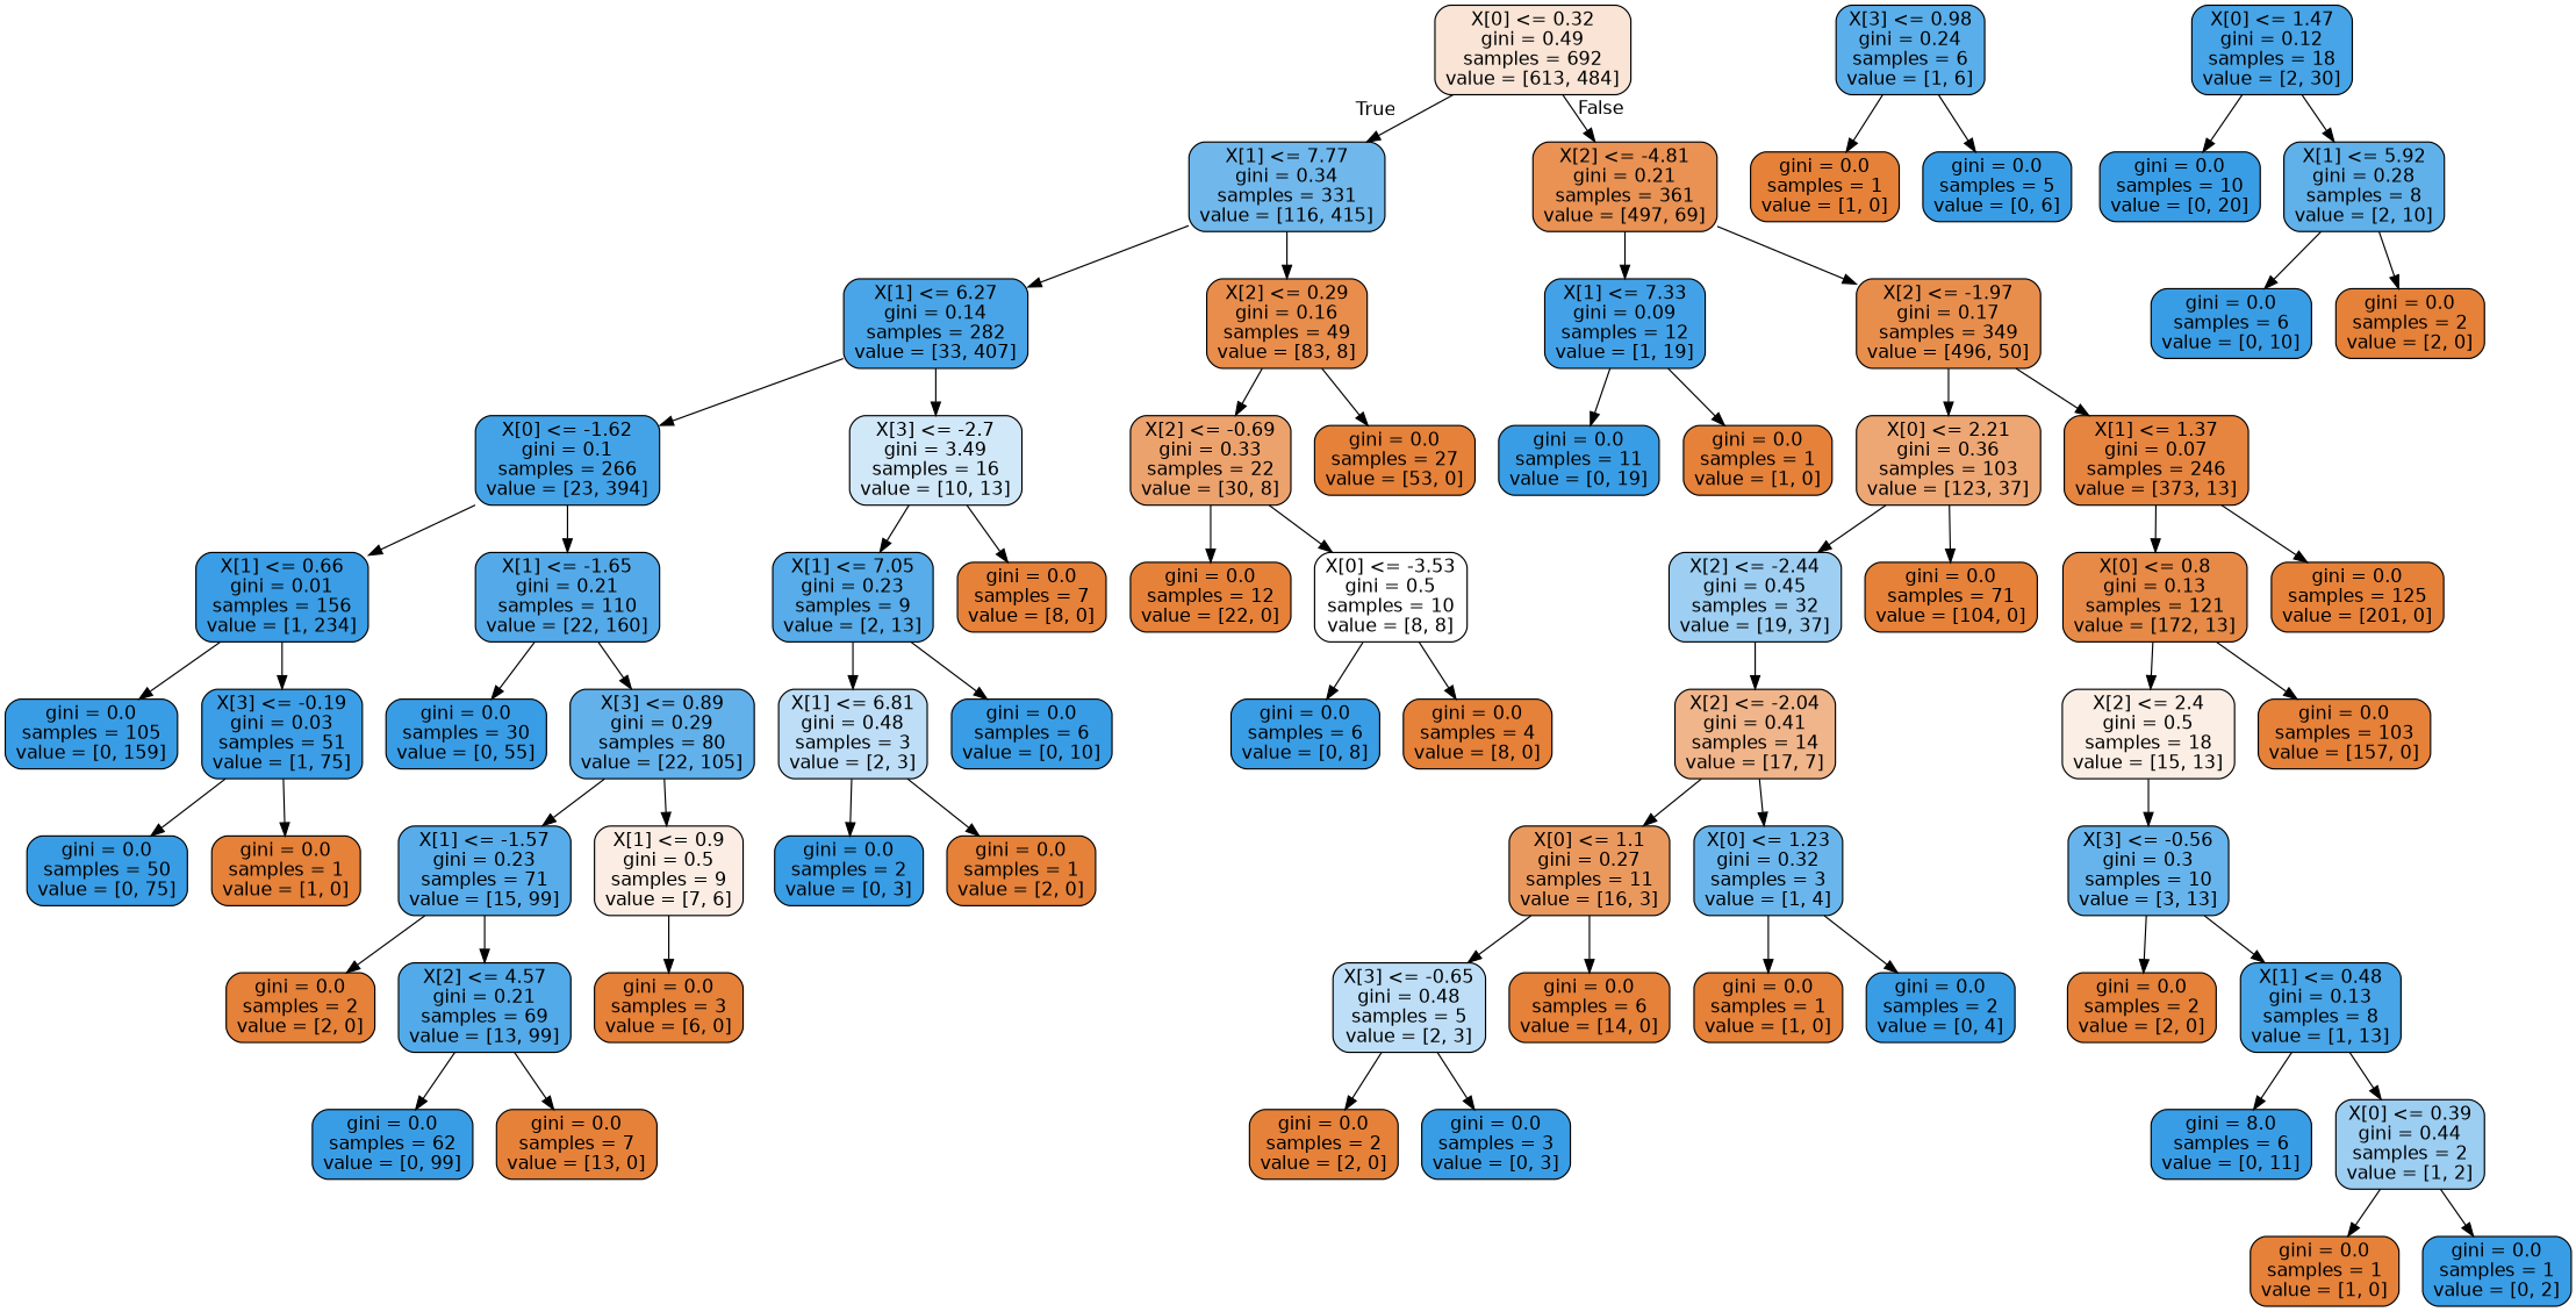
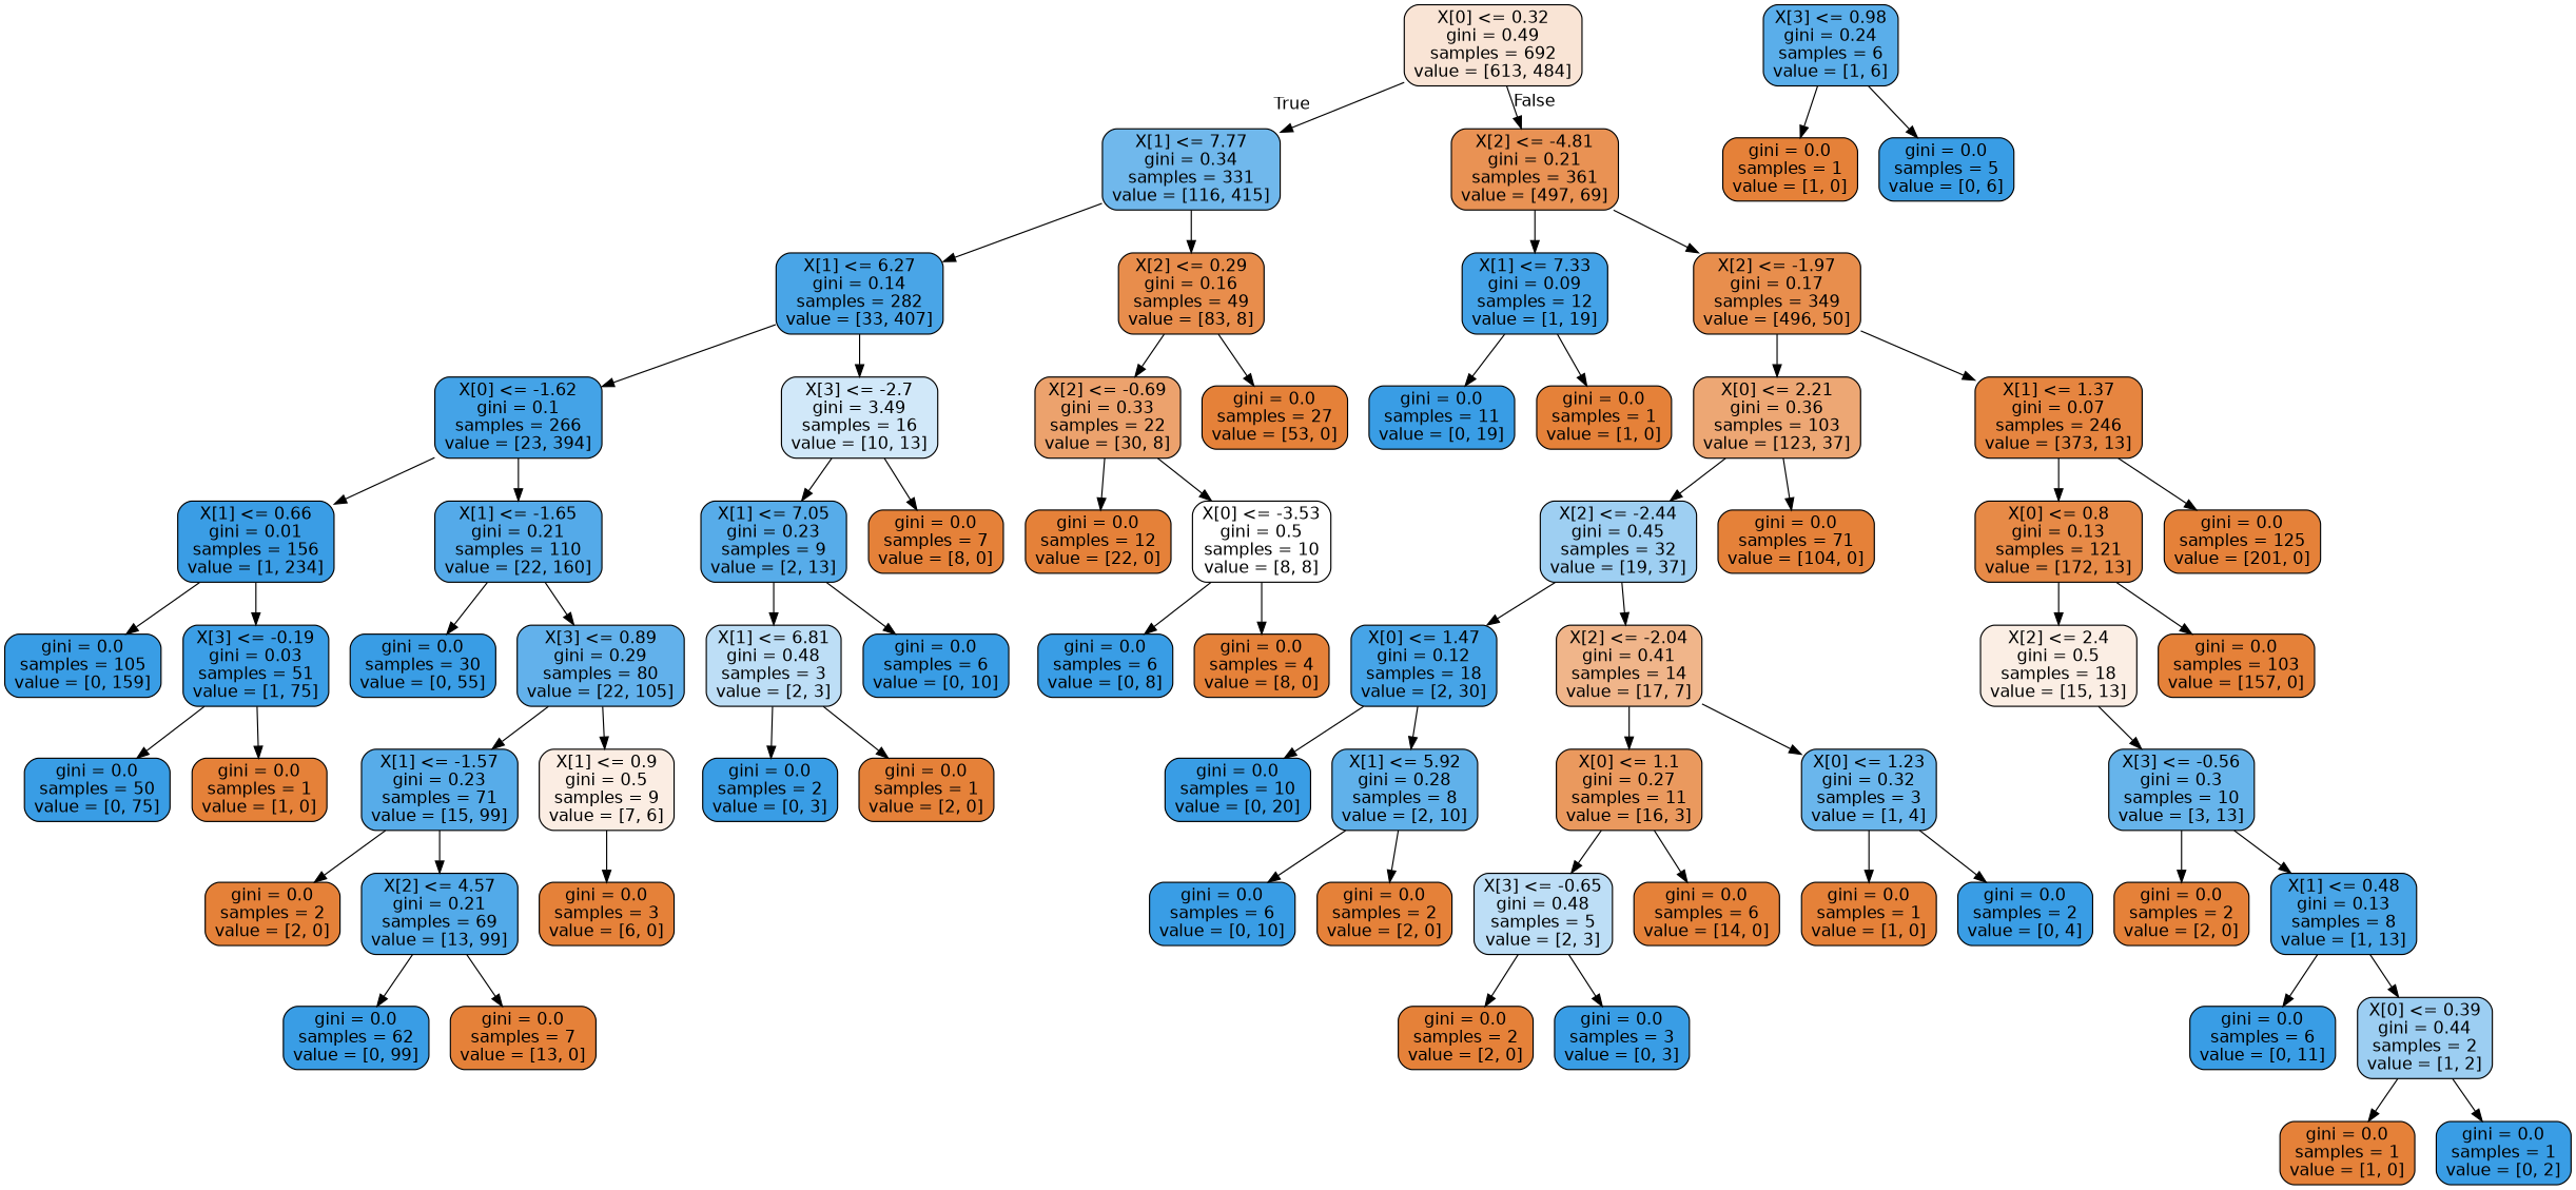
  digraph {
    node [color=black fillcolor="#e58139ff" fontname=helvetica shape=box style="filled, rounded"]
    edge [fontname=helvetica]
    n1 [fillcolor="#e5813936" label="X[0] <= 0.32\ngini = 0.49\nsamples = 692\nvalue = [613, 484]"]
    n2 [fillcolor="#399de5b8" label="X[1] <= 7.77\ngini = 0.34\nsamples = 331\nvalue = [116, 415]"]
    n3 [fillcolor="#e58139dc" label="X[2] <= -4.81\ngini = 0.21\nsamples = 361\nvalue = [497, 69]"]
    n4 [fillcolor="#399de5ea" label="X[1] <= 6.27\ngini = 0.14\nsamples = 282\nvalue = [33, 407]"]
    n5 [fillcolor="#e58139e6" label="X[2] <= 0.29\ngini = 0.16\nsamples = 49\nvalue = [83, 8]"]
    n6 [fillcolor="#399de5f2" label="X[1] <= 7.33\ngini = 0.09\nsamples = 12\nvalue = [1, 19]"]
    n7 [fillcolor="#e58139e5" label="X[2] <= -1.97\ngini = 0.17\nsamples = 349\nvalue = [496, 50]"]
    n8 [fillcolor="#399de5f0" label="X[0] <= -1.62\ngini = 0.1\nsamples = 266\nvalue = [23, 394]"]
    n9 [fillcolor="#399de53b" label="X[3] <= -2.7\ngini = 3.49\nsamples = 16\nvalue = [10, 13]"]
    n10 [fillcolor="#e58139bb" label="X[2] <= -0.69\ngini = 0.33\nsamples = 22\nvalue = [30, 8]"]
    n11 [label="gini = 0.0\nsamples = 27\nvalue = [53, 0]"]
    n12 [fillcolor="#399de5fe" label="X[1] <= 0.66\ngini = 0.01\nsamples = 156\nvalue = [1, 234]"]
    n13 [fillcolor="#399de5dc" label="X[1] <= -1.65\ngini = 0.21\nsamples = 110\nvalue = [22, 160]"]
    n14 [fillcolor="#399de5d8" label="X[1] <= 7.05\ngini = 0.23\nsamples = 9\nvalue = [2, 13]"]
    n15 [label="gini = 0.0\nsamples = 7\nvalue = [8, 0]"]
    n16 [fillcolor="#399de5ff" label="gini = 0.0\nsamples = 105\nvalue = [0, 159]"]
    n17 [fillcolor="#399de5fc" label="X[3] <= -0.19\ngini = 0.03\nsamples = 51\nvalue = [1, 75]"]
    n18 [fillcolor="#399de5ff" label="gini = 0.0\nsamples = 30\nvalue = [0, 55]"]
    n19 [fillcolor="#399de5ca" label="X[3] <= 0.89\ngini = 0.29\nsamples = 80\nvalue = [22, 105]"]
    n20 [fillcolor="#399de5ff" label="gini = 0.0\nsamples = 50\nvalue = [0, 75]"]
    n21 [label="gini = 0.0\nsamples = 1\nvalue = [1, 0]"]
    n22 [fillcolor="#399de5d8" label="X[1] <= -1.57\ngini = 0.23\nsamples = 71\nvalue = [15, 99]"]
    n23 [fillcolor="#e5813924" label="X[1] <= 0.9\ngini = 0.5\nsamples = 9\nvalue = [7, 6]"]
    n24 [label="gini = 0.0\nsamples = 2\nvalue = [2, 0]"]
    n25 [fillcolor="#399de5de" label="X[2] <= 4.57\ngini = 0.21\nsamples = 69\nvalue = [13, 99]"]
    n26 [label="gini = 0.0\nsamples = 3\nvalue = [6, 0]"]
    n27 [fillcolor="#399de5ff" label="gini = 0.0\nsamples = 62\nvalue = [0, 99]"]
    n28 [label="gini = 0.0\nsamples = 7\nvalue = [13, 0]"]
    n29 [fillcolor="#399de5d4" label="X[3] <= 0.98\ngini = 0.24\nsamples = 6\nvalue = [1, 6]"]
    n30 [label="gini = 0.0\nsamples = 1\nvalue = [1, 0]"]
    n31 [fillcolor="#399de5ff" label="gini = 0.0\nsamples = 5\nvalue = [0, 6]"]
    n32 [fillcolor="#399de555" label="X[1] <= 6.81\ngini = 0.48\nsamples = 3\nvalue = [2, 3]"]
    n33 [fillcolor="#399de5ff" label="gini = 0.0\nsamples = 6\nvalue = [0, 10]"]
    n34 [fillcolor="#399de5ff" label="gini = 0.0\nsamples = 2\nvalue = [0, 3]"]
    n35 [label="gini = 0.0\nsamples = 1\nvalue = [2, 0]"]
    n36 [label="gini = 0.0\nsamples = 12\nvalue = [22, 0]"]
    n37 [fillcolor="#e5813900" label="X[0] <= -3.53\ngini = 0.5\nsamples = 10\nvalue = [8, 8]"]
    n38 [fillcolor="#399de5ff" label="gini = 0.0\nsamples = 6\nvalue = [0, 8]"]
    n39 [label="gini = 0.0\nsamples = 4\nvalue = [8, 0]"]
    n40 [fillcolor="#399de5ff" label="gini = 0.0\nsamples = 11\nvalue = [0, 19]"]
    n41 [label="gini = 0.0\nsamples = 1\nvalue = [1, 0]"]
    n42 [fillcolor="#e58139b2" label="X[0] <= 2.21\ngini = 0.36\nsamples = 103\nvalue = [123, 37]"]
    n43 [fillcolor="#e58139f6" label="X[1] <= 1.37\ngini = 0.07\nsamples = 246\nvalue = [373, 13]"]
    n44 [fillcolor="#399de57c" label="X[2] <= -2.44\ngini = 0.45\nsamples = 32\nvalue = [19, 37]"]
    n45 [label="gini = 0.0\nsamples = 71\nvalue = [104, 0]"]
    n46 [fillcolor="#e58139ec" label="X[0] <= 0.8\ngini = 0.13\nsamples = 121\nvalue = [172, 13]"]
    n47 [label="gini = 0.0\nsamples = 125\nvalue = [201, 0]"]
    n48 [fillcolor="#399de5ee" label="X[0] <= 1.47\ngini = 0.12\nsamples = 18\nvalue = [2, 30]"]
    n49 [fillcolor="#e5813996" label="X[2] <= -2.04\ngini = 0.41\nsamples = 14\nvalue = [17, 7]"]
    n50 [fillcolor="#399de5ff" label="gini = 0.0\nsamples = 10\nvalue = [0, 20]"]
    n51 [fillcolor="#399de5cc" label="X[1] <= 5.92\ngini = 0.28\nsamples = 8\nvalue = [2, 10]"]
    n52 [fillcolor="#e58139cf" label="X[0] <= 1.1\ngini = 0.27\nsamples = 11\nvalue = [16, 3]"]
    n53 [fillcolor="#399de5bf" label="X[0] <= 1.23\ngini = 0.32\nsamples = 3\nvalue = [1, 4]"]
    n54 [fillcolor="#399de5ff" label="gini = 0.0\nsamples = 6\nvalue = [0, 10]"]
    n55 [label="gini = 0.0\nsamples = 2\nvalue = [2, 0]"]
    n56 [fillcolor="#399de555" label="X[3] <= -0.65\ngini = 0.48\nsamples = 5\nvalue = [2, 3]"]
    n57 [label="gini = 0.0\nsamples = 6\nvalue = [14, 0]"]
    n58 [label="gini = 0.0\nsamples = 1\nvalue = [1, 0]"]
    n59 [fillcolor="#399de5ff" label="gini = 0.0\nsamples = 2\nvalue = [0, 4]"]
    n60 [label="gini = 0.0\nsamples = 2\nvalue = [2, 0]"]
    n61 [fillcolor="#399de5ff" label="gini = 0.0\nsamples = 3\nvalue = [0, 3]"]
    n62 [fillcolor="#e5813922" label="X[2] <= 2.4\ngini = 0.5\nsamples = 18\nvalue = [15, 13]"]
    n63 [label="gini = 0.0\nsamples = 103\nvalue = [157, 0]"]
    n64 [fillcolor="#399de5c4" label="X[3] <= -0.56\ngini = 0.3\nsamples = 10\nvalue = [3, 13]"]
    n65 [label="gini = 0.0\nsamples = 2\nvalue = [2, 0]"]
    n66 [fillcolor="#399de5eb" label="X[1] <= 0.48\ngini = 0.13\nsamples = 8\nvalue = [1, 13]"]
-   n67 [fillcolor="#399de5ff" label="gini = 8.0\nsamples = 6\nvalue = [0, 11]"]
+   n67 [fillcolor="#399de5ff" label="gini = 0.0\nsamples = 6\nvalue = [0, 11]"]
    n68 [fillcolor="#399de57f" label="X[0] <= 0.39\ngini = 0.44\nsamples = 2\nvalue = [1, 2]"]
    n69 [label="gini = 0.0\nsamples = 1\nvalue = [1, 0]"]
    n70 [fillcolor="#399de5ff" label="gini = 0.0\nsamples = 1\nvalue = [0, 2]"]
    n1 -> n2 [headlabel=True labelangle=45 labeldistance=2.5]
    n1 -> n3 [headlabel=False labelangle=-45 labeldistance=2.5]
    n2 -> n4
    n2 -> n5
    n3 -> n6
    n3 -> n7
    n4 -> n8
    n4 -> n9
    n5 -> n10
    n5 -> n11
    n6 -> n40
    n6 -> n41
    n7 -> n42
    n7 -> n43
    n8 -> n12
    n8 -> n13
    n9 -> n14
    n9 -> n15
    n10 -> n36
    n10 -> n37
    n12 -> n16
    n12 -> n17
    n13 -> n18
    n13 -> n19
    n14 -> n32
    n14 -> n33
    n17 -> n20
    n17 -> n21
    n19 -> n22
    n19 -> n23
    n22 -> n24
    n22 -> n25
    n23 -> n26
    n25 -> n27
    n25 -> n28
    n29 -> n30
    n29 -> n31
    n32 -> n34
    n32 -> n35
    n37 -> n38
    n37 -> n39
    n42 -> n44
    n42 -> n45
    n43 -> n46
    n43 -> n47
+   n44 -> n48
    n44 -> n49
    n46 -> n62
    n46 -> n63
    n48 -> n50
    n48 -> n51
    n49 -> n52
    n49 -> n53
    n51 -> n54
    n51 -> n55
    n52 -> n56
    n52 -> n57
    n53 -> n58
    n53 -> n59
    n56 -> n60
    n56 -> n61
    n62 -> n64
    n64 -> n65
    n64 -> n66
    n66 -> n67
    n66 -> n68
    n68 -> n69
    n68 -> n70
  }
